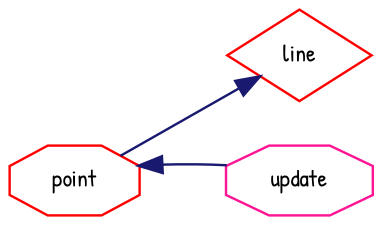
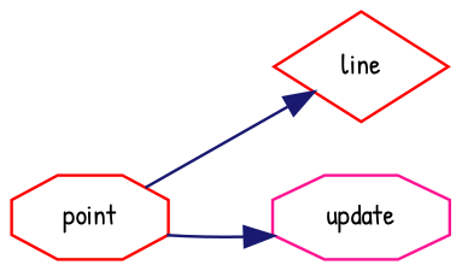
  digraph {
    fontname="Patrick Hand"
    rankdir=LR
    node [color=red fillcolor=white fontname="Patrick Hand" fontsize=10 shape=octagon style=filled]
    edge [color=midnightblue fontname="Patrick Hand" fontsize=10 labelfontname=Helvetica labelfontsize=10 style=solid]
    n1 [fontcolor=black height=0.2 label=line shape=diamond width=0.4]
    n2 [height=0.2 label=point width=0.4]
    n3 [color=deeppink height=0.2 label=update width=0.4]
    n2 -> n1
-   n3 -> n2
+   n2 -> n3
  }
